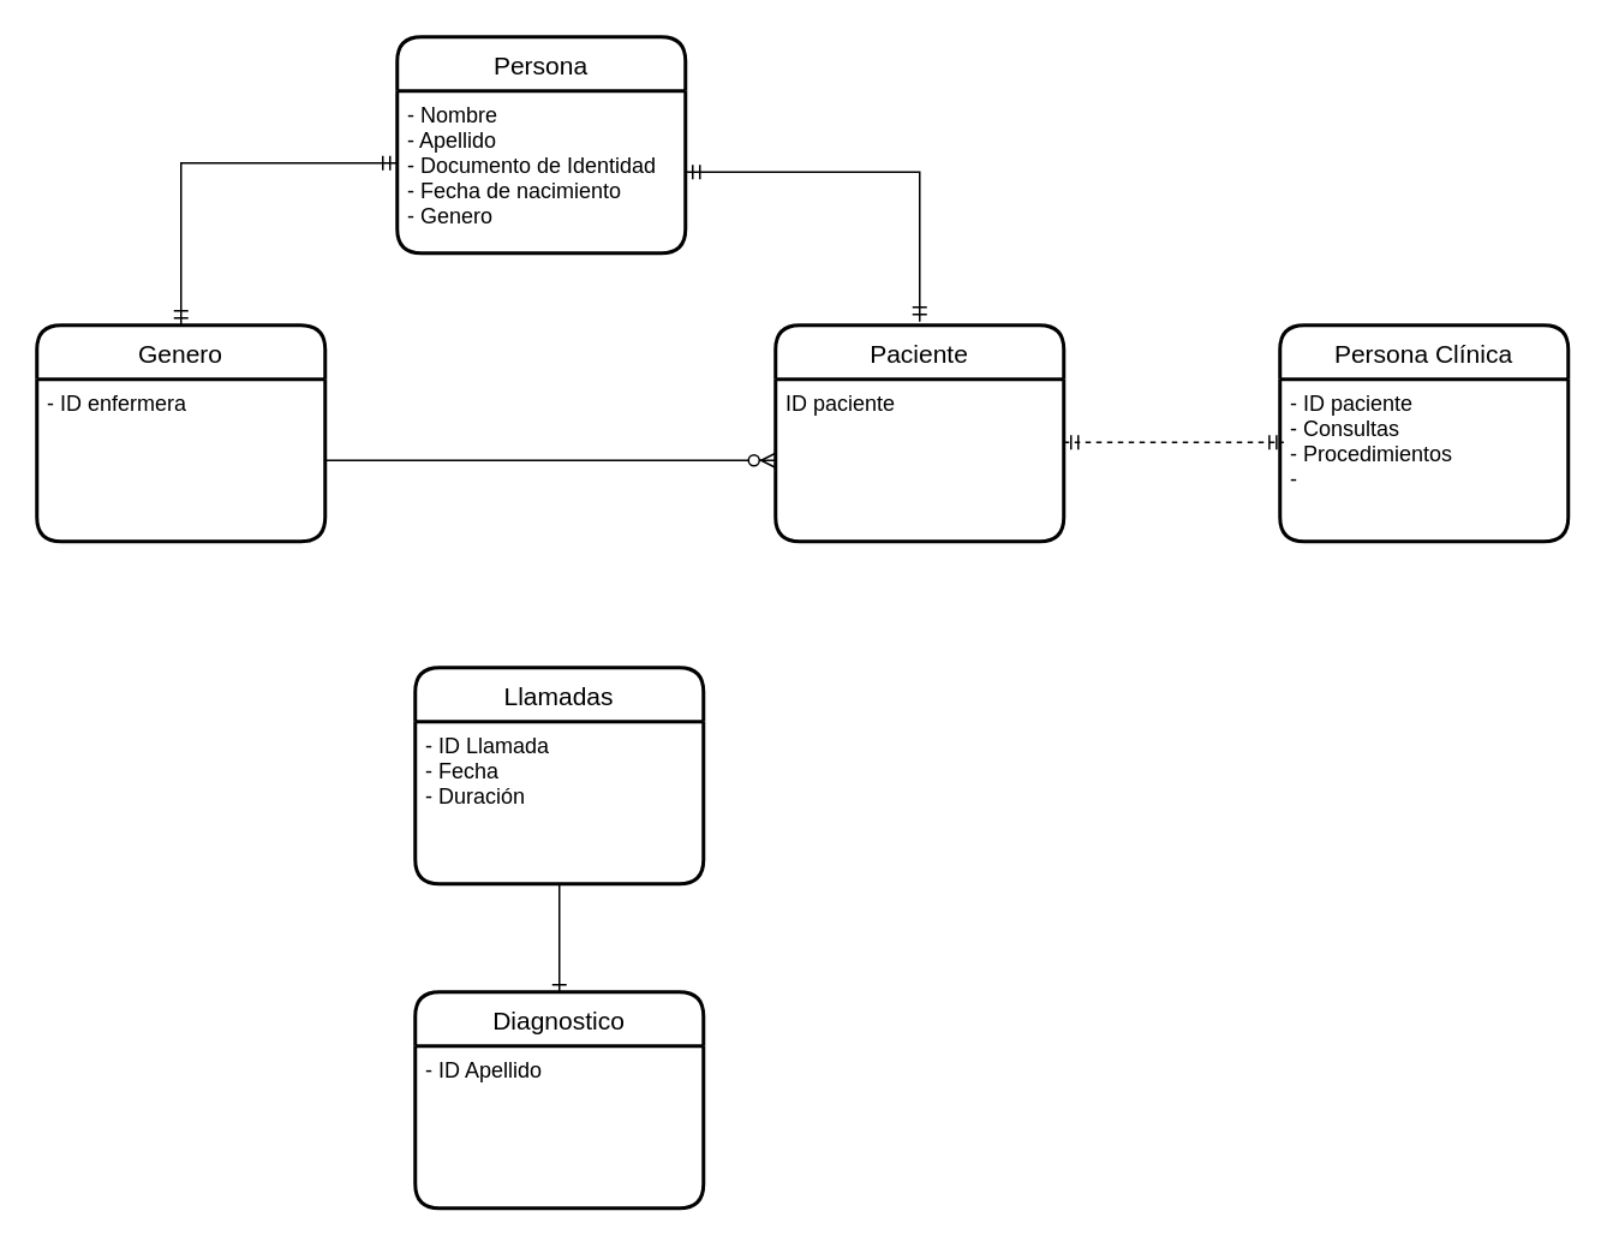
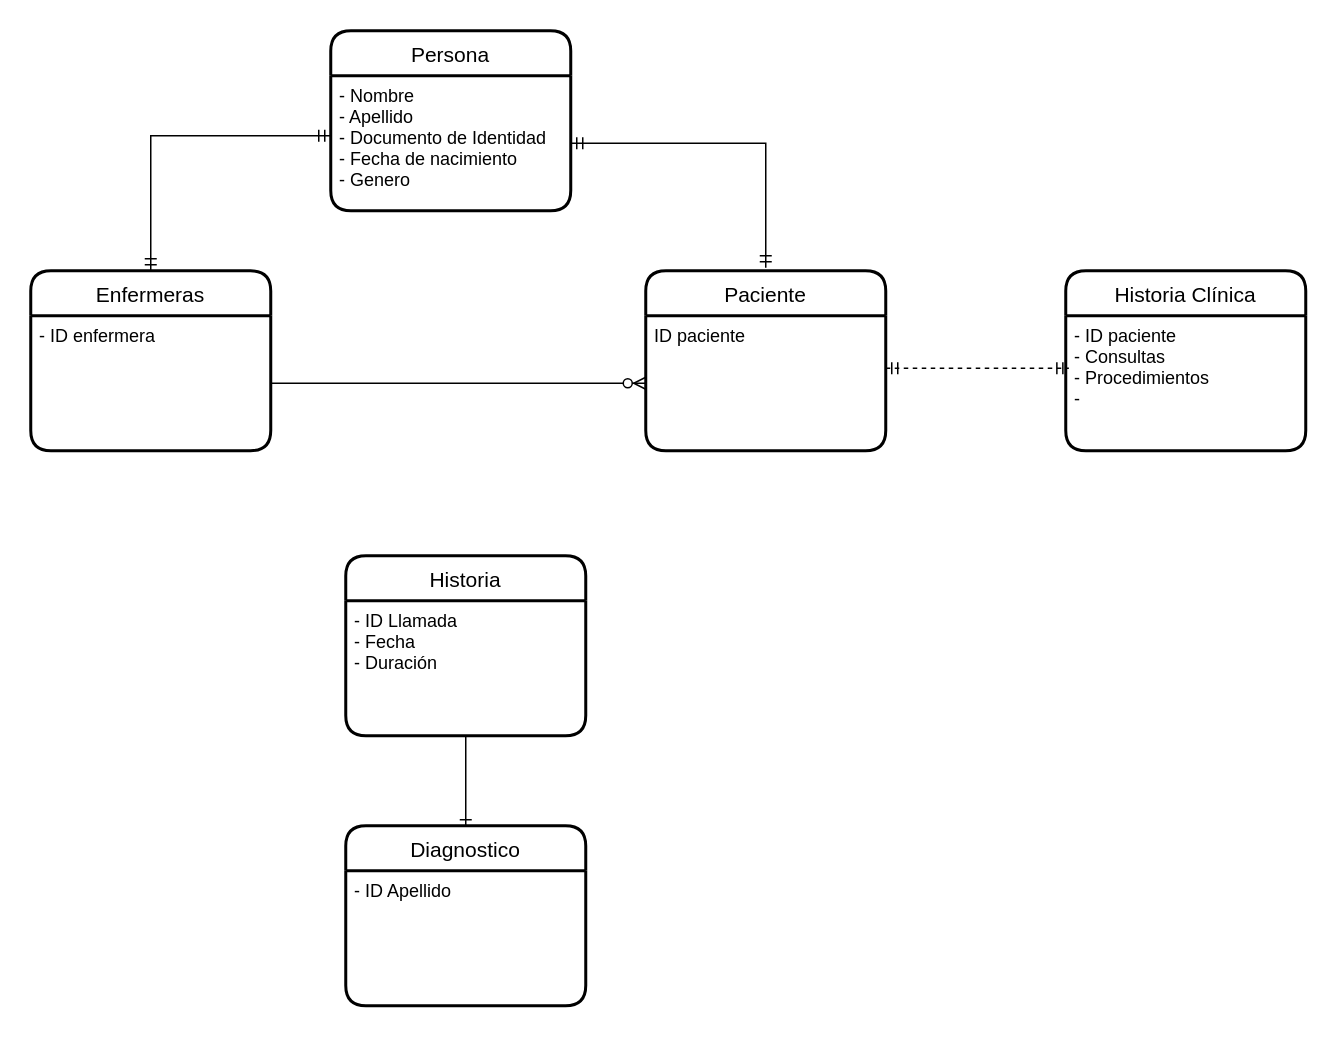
  <mxCell id="0" />
  <mxCell id="1" parent="0" />
- <mxCell id="2" value="Genero" style="swimlane;childLayout=stackLayout;horizontal=1;startSize=30;horizontalStack=0;rounded=1;fontSize=14;fontStyle=0;strokeWidth=2;resizeParent=0;resizeLast=1;shadow=0;dashed=0;align=center;" vertex="1" parent="1"><mxGeometry x="20" y="180" width="160" height="120" as="geometry" /></mxCell>
+ <mxCell id="2" value="Enfermeras" style="swimlane;childLayout=stackLayout;horizontal=1;startSize=30;horizontalStack=0;rounded=1;fontSize=14;fontStyle=0;strokeWidth=2;resizeParent=0;resizeLast=1;shadow=0;dashed=0;align=center;" vertex="1" parent="1"><mxGeometry x="20" y="180" width="160" height="120" as="geometry" /></mxCell>
  <mxCell id="3" value="- ID enfermera&#10;" style="align=left;strokeColor=none;fillColor=none;spacingLeft=4;fontSize=12;verticalAlign=top;resizable=0;rotatable=0;part=1;" vertex="1" parent="2"><mxGeometry y="30" width="160" height="90" as="geometry" /></mxCell>
  <mxCell id="4" value="Paciente" style="swimlane;childLayout=stackLayout;horizontal=1;startSize=30;horizontalStack=0;rounded=1;fontSize=14;fontStyle=0;strokeWidth=2;resizeParent=0;resizeLast=1;shadow=0;dashed=0;align=center;" vertex="1" parent="1"><mxGeometry x="430" y="180" width="160" height="120" as="geometry" /></mxCell>
  <mxCell id="5" value="ID paciente" style="align=left;strokeColor=none;fillColor=none;spacingLeft=4;fontSize=12;verticalAlign=top;resizable=0;rotatable=0;part=1;" vertex="1" parent="4"><mxGeometry y="30" width="160" height="90" as="geometry" /></mxCell>
  <mxCell id="6" value="Persona" style="swimlane;childLayout=stackLayout;horizontal=1;startSize=30;horizontalStack=0;rounded=1;fontSize=14;fontStyle=0;strokeWidth=2;resizeParent=0;resizeLast=1;shadow=0;dashed=0;align=center;" vertex="1" parent="1"><mxGeometry x="220" y="20" width="160" height="120" as="geometry" /></mxCell>
  <mxCell id="7" value="- Nombre&#10;- Apellido&#10;- Documento de Identidad&#10;- Fecha de nacimiento &#10;- Genero&#10;" style="align=left;strokeColor=none;fillColor=none;spacingLeft=4;fontSize=12;verticalAlign=top;resizable=0;rotatable=0;part=1;" vertex="1" parent="6"><mxGeometry y="30" width="160" height="90" as="geometry" /></mxCell>
  <mxCell id="8" value="" style="edgeStyle=orthogonalEdgeStyle;fontSize=12;html=1;endArrow=ERmandOne;startArrow=ERmandOne;rounded=0;exitX=0.5;exitY=0;exitDx=0;exitDy=0;" edge="1" parent="1" source="2" target="7"><mxGeometry width="100" height="100" relative="1" as="geometry"><mxPoint x="310" y="330" as="sourcePoint" /><mxPoint x="410" y="230" as="targetPoint" /><Array as="points"><mxPoint x="100" y="90" /></Array></mxGeometry></mxCell>
  <mxCell id="9" value="" style="edgeStyle=orthogonalEdgeStyle;fontSize=12;html=1;endArrow=ERmandOne;startArrow=ERmandOne;rounded=0;" edge="1" parent="1" source="7"><mxGeometry width="100" height="100" relative="1" as="geometry"><mxPoint x="390" y="205" as="sourcePoint" /><mxPoint x="510" y="178" as="targetPoint" /><Array as="points"><mxPoint x="510" y="95" /><mxPoint x="510" y="178" /></Array></mxGeometry></mxCell>
- <mxCell id="10" value="Persona Clínica" style="swimlane;childLayout=stackLayout;horizontal=1;startSize=30;horizontalStack=0;rounded=1;fontSize=14;fontStyle=0;strokeWidth=2;resizeParent=0;resizeLast=1;shadow=0;dashed=0;align=center;" vertex="1" parent="1"><mxGeometry x="710" y="180" width="160" height="120" as="geometry" /></mxCell>
+ <mxCell id="10" value="Historia Clínica" style="swimlane;childLayout=stackLayout;horizontal=1;startSize=30;horizontalStack=0;rounded=1;fontSize=14;fontStyle=0;strokeWidth=2;resizeParent=0;resizeLast=1;shadow=0;dashed=0;align=center;" vertex="1" parent="1"><mxGeometry x="710" y="180" width="160" height="120" as="geometry" /></mxCell>
  <mxCell id="11" value="- ID paciente&#10;- Consultas&#10;- Procedimientos &#10;- " style="align=left;strokeColor=none;fillColor=none;spacingLeft=4;fontSize=12;verticalAlign=top;resizable=0;rotatable=0;part=1;" vertex="1" parent="10"><mxGeometry y="30" width="160" height="90" as="geometry" /></mxCell>
  <mxCell id="12" value="" style="edgeStyle=orthogonalEdgeStyle;fontSize=12;html=1;endArrow=ERmandOne;startArrow=ERmandOne;rounded=0;entryX=0.013;entryY=0.389;entryDx=0;entryDy=0;entryPerimeter=0;dashed=1;" edge="1" parent="1" source="5" target="11"><mxGeometry width="100" height="100" relative="1" as="geometry"><mxPoint x="310" y="330" as="sourcePoint" /><mxPoint x="410" y="230" as="targetPoint" /><Array as="points"><mxPoint x="640" y="245" /><mxPoint x="640" y="245" /></Array></mxGeometry></mxCell>
- <mxCell id="13" value="Llamadas" style="swimlane;childLayout=stackLayout;horizontal=1;startSize=30;horizontalStack=0;rounded=1;fontSize=14;fontStyle=0;strokeWidth=2;resizeParent=0;resizeLast=1;shadow=0;dashed=0;align=center;" vertex="1" parent="1"><mxGeometry x="230" y="370" width="160" height="120" as="geometry" /></mxCell>
+ <mxCell id="13" value="Historia" style="swimlane;childLayout=stackLayout;horizontal=1;startSize=30;horizontalStack=0;rounded=1;fontSize=14;fontStyle=0;strokeWidth=2;resizeParent=0;resizeLast=1;shadow=0;dashed=0;align=center;" vertex="1" parent="1"><mxGeometry x="230" y="370" width="160" height="120" as="geometry" /></mxCell>
  <mxCell id="14" value="- ID Llamada&#10;- Fecha&#10;- Duración &#10;" style="align=left;strokeColor=none;fillColor=none;spacingLeft=4;fontSize=12;verticalAlign=top;resizable=0;rotatable=0;part=1;" vertex="1" parent="13"><mxGeometry y="30" width="160" height="90" as="geometry" /></mxCell>
  <mxCell id="15" value="" style="edgeStyle=orthogonalEdgeStyle;fontSize=12;html=1;endArrow=ERzeroToMany;endFill=1;rounded=0;exitX=1;exitY=0.5;exitDx=0;exitDy=0;" edge="1" parent="1" source="3" target="5"><mxGeometry width="100" height="100" relative="1" as="geometry"><mxPoint x="440" y="265" as="sourcePoint" /><mxPoint x="400" y="440" as="targetPoint" /></mxGeometry></mxCell>
  <mxCell id="16" value="Diagnostico" style="swimlane;childLayout=stackLayout;horizontal=1;startSize=30;horizontalStack=0;rounded=1;fontSize=14;fontStyle=0;strokeWidth=2;resizeParent=0;resizeLast=1;shadow=0;dashed=0;align=center;" vertex="1" parent="1"><mxGeometry x="230" y="550" width="160" height="120" as="geometry" /></mxCell>
  <mxCell id="17" value="- ID Apellido&#10;" style="align=left;strokeColor=none;fillColor=none;spacingLeft=4;fontSize=12;verticalAlign=top;resizable=0;rotatable=0;part=1;" vertex="1" parent="16"><mxGeometry y="30" width="160" height="90" as="geometry" /></mxCell>
  <mxCell id="18" value="" style="edgeStyle=orthogonalEdgeStyle;fontSize=12;html=1;endArrow=ERone;endFill=1;rounded=0;exitX=0.5;exitY=1;exitDx=0;exitDy=0;" edge="1" parent="1" source="14" target="16"><mxGeometry width="100" height="100" relative="1" as="geometry"><mxPoint x="310" y="430" as="sourcePoint" /><mxPoint x="410" y="330" as="targetPoint" /><Array as="points"><mxPoint x="310" y="630" /></Array></mxGeometry></mxCell>
